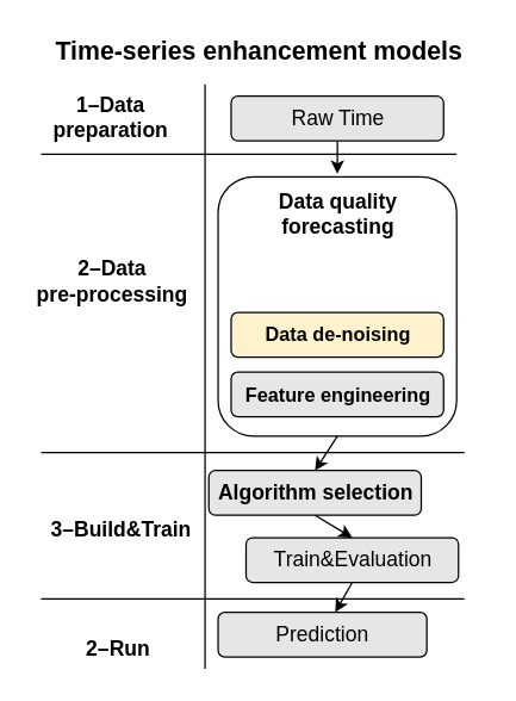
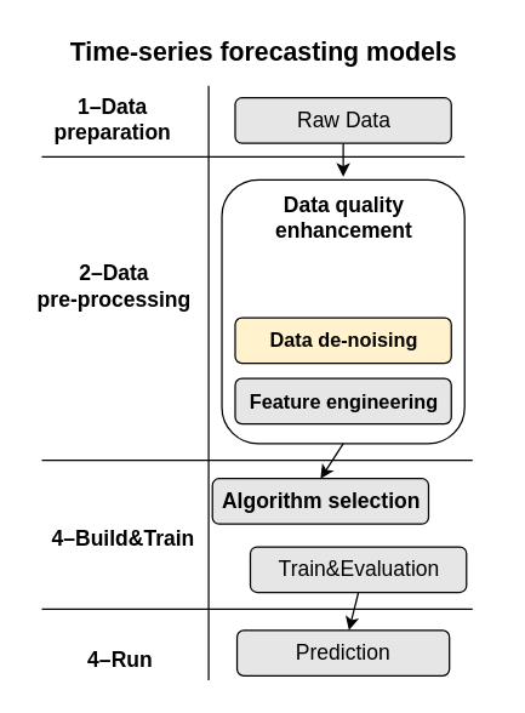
  <mxCell id="0" />
  <mxCell id="1" parent="0" />
  <mxCell id="2" value="" style="rounded=1;whiteSpace=wrap;html=1;fontSize=14;fontColor=#000000;strokeColor=#000000;fillColor=none;" parent="1" vertex="1"><mxGeometry x="145.75" y="118" width="160" height="174" as="geometry" /></mxCell>
  <mxCell id="3" value="" style="endArrow=none;html=1;strokeColor=#000000;align=center;" parent="1" edge="1"><mxGeometry width="50" height="50" relative="1" as="geometry"><mxPoint x="137" y="448" as="sourcePoint" /><mxPoint x="137" y="56" as="targetPoint" /></mxGeometry></mxCell>
- <mxCell id="4" value="&lt;font color=&quot;#000000&quot; size=&quot;1&quot;&gt;&lt;b style=&quot;font-size: 17px&quot;&gt;Time-series enhancement models&lt;/b&gt;&lt;/font&gt;" style="text;html=1;strokeColor=none;fillColor=none;align=center;verticalAlign=middle;whiteSpace=wrap;rounded=0;" parent="1" vertex="1"><mxGeometry x="24" y="20" width="299.25" height="30" as="geometry" /></mxCell>
+ <mxCell id="4" value="&lt;font color=&quot;#000000&quot; size=&quot;1&quot;&gt;&lt;b style=&quot;font-size: 17px&quot;&gt;Time-series forecasting models&lt;/b&gt;&lt;/font&gt;" style="text;html=1;strokeColor=none;fillColor=none;align=center;verticalAlign=middle;whiteSpace=wrap;rounded=0;" parent="1" vertex="1"><mxGeometry x="24" y="20" width="299.25" height="30" as="geometry" /></mxCell>
  <mxCell id="5" style="edgeStyle=none;html=1;exitX=0.5;exitY=1;exitDx=0;exitDy=0;fontSize=14;fontColor=#000000;strokeColor=#000000;entryX=0.5;entryY=0;entryDx=0;entryDy=0;" parent="1" source="6" edge="1"><mxGeometry relative="1" as="geometry"><mxPoint x="225.75" y="116" as="targetPoint" /></mxGeometry></mxCell>
- <mxCell id="6" value="Raw Time" style="rounded=1;whiteSpace=wrap;html=1;fontSize=14;fontColor=#000000;fillColor=#E6E6E6;strokeColor=#000000;" parent="1" vertex="1"><mxGeometry x="154.5" y="64" width="142.5" height="30" as="geometry" /></mxCell>
+ <mxCell id="6" value="Raw Data" style="rounded=1;whiteSpace=wrap;html=1;fontSize=14;fontColor=#000000;fillColor=#E6E6E6;strokeColor=#000000;" parent="1" vertex="1"><mxGeometry x="154.5" y="64" width="142.5" height="30" as="geometry" /></mxCell>
  <mxCell id="7" value="&lt;font color=&quot;#000000&quot; size=&quot;1&quot;&gt;&lt;b style=&quot;font-size: 14px&quot;&gt;1–Data preparation&lt;/b&gt;&lt;/font&gt;" style="text;html=1;strokeColor=none;fillColor=none;align=center;verticalAlign=middle;whiteSpace=wrap;rounded=0;" parent="1" vertex="1"><mxGeometry x="28.75" y="58" width="90" height="40" as="geometry" /></mxCell>
- <mxCell id="8" value="&lt;font color=&quot;#000000&quot; size=&quot;1&quot;&gt;&lt;b style=&quot;font-size: 14px&quot;&gt;3&lt;/b&gt;&lt;/font&gt;&lt;b style=&quot;color: rgb(0 , 0 , 0) ; font-size: 14px&quot;&gt;–&lt;/b&gt;&lt;font color=&quot;#000000&quot; size=&quot;1&quot;&gt;&lt;b style=&quot;font-size: 14px&quot;&gt;Build&amp;amp;Train&lt;/b&gt;&lt;/font&gt;" style="text;html=1;strokeColor=none;fillColor=none;align=center;verticalAlign=middle;whiteSpace=wrap;rounded=0;" parent="1" vertex="1"><mxGeometry x="28.75" y="335" width="104" height="40" as="geometry" /></mxCell>
- <mxCell id="9" value="&lt;font color=&quot;#000000&quot; size=&quot;1&quot;&gt;&lt;b style=&quot;font-size: 14px&quot;&gt;2&lt;/b&gt;&lt;/font&gt;&lt;b style=&quot;color: rgb(0 , 0 , 0) ; font-size: 14px&quot;&gt;–&lt;/b&gt;&lt;font color=&quot;#000000&quot; size=&quot;1&quot;&gt;&lt;b style=&quot;font-size: 14px&quot;&gt;Run&lt;br&gt;&lt;/b&gt;&lt;/font&gt;" style="text;html=1;strokeColor=none;fillColor=none;align=center;verticalAlign=middle;whiteSpace=wrap;rounded=0;" parent="1" vertex="1"><mxGeometry x="34" y="425" width="90" height="20" as="geometry" /></mxCell>
+ <mxCell id="8" value="&lt;font color=&quot;#000000&quot; size=&quot;1&quot;&gt;&lt;b style=&quot;font-size: 14px&quot;&gt;4&lt;/b&gt;&lt;/font&gt;&lt;b style=&quot;color: rgb(0 , 0 , 0) ; font-size: 14px&quot;&gt;–&lt;/b&gt;&lt;font color=&quot;#000000&quot; size=&quot;1&quot;&gt;&lt;b style=&quot;font-size: 14px&quot;&gt;Build&amp;amp;Train&lt;/b&gt;&lt;/font&gt;" style="text;html=1;strokeColor=none;fillColor=none;align=center;verticalAlign=middle;whiteSpace=wrap;rounded=0;" parent="1" vertex="1"><mxGeometry x="28.75" y="335" width="104" height="40" as="geometry" /></mxCell>
+ <mxCell id="9" value="&lt;font color=&quot;#000000&quot; size=&quot;1&quot;&gt;&lt;b style=&quot;font-size: 14px&quot;&gt;4&lt;/b&gt;&lt;/font&gt;&lt;b style=&quot;color: rgb(0 , 0 , 0) ; font-size: 14px&quot;&gt;–&lt;/b&gt;&lt;font color=&quot;#000000&quot; size=&quot;1&quot;&gt;&lt;b style=&quot;font-size: 14px&quot;&gt;Run&lt;br&gt;&lt;/b&gt;&lt;/font&gt;" style="text;html=1;strokeColor=none;fillColor=none;align=center;verticalAlign=middle;whiteSpace=wrap;rounded=0;" parent="1" vertex="1"><mxGeometry x="34" y="425" width="90" height="20" as="geometry" /></mxCell>
  <mxCell id="10" value="&lt;b&gt;Algorithm selection&lt;/b&gt;" style="rounded=1;whiteSpace=wrap;html=1;fontSize=14;fontColor=#000000;fillColor=#E6E6E6;strokeColor=#000000;" parent="1" vertex="1"><mxGeometry x="139.5" y="315" width="142.5" height="30" as="geometry" /></mxCell>
  <mxCell id="11" value="" style="endArrow=none;html=1;strokeColor=#000000;" parent="1" edge="1"><mxGeometry width="50" height="50" relative="1" as="geometry"><mxPoint x="311" y="401" as="sourcePoint" /><mxPoint x="27" y="401" as="targetPoint" /></mxGeometry></mxCell>
- <mxCell id="12" value="Prediction" style="rounded=1;whiteSpace=wrap;html=1;fontSize=14;fontColor=#000000;fillColor=#E6E6E6;strokeColor=#000000;align=center;" parent="1" vertex="1"><mxGeometry x="145.75" y="410" width="140" height="30" as="geometry" /></mxCell>
+ <mxCell id="12" value="Prediction" style="rounded=1;whiteSpace=wrap;html=1;fontSize=14;fontColor=#000000;fillColor=#E6E6E6;strokeColor=#000000;align=center;" parent="1" vertex="1"><mxGeometry x="155.75" y="415" width="140" height="30" as="geometry" /></mxCell>
  <mxCell id="13" value="&lt;font color=&quot;#000000&quot; size=&quot;1&quot;&gt;&lt;b style=&quot;font-size: 14px&quot;&gt;2&lt;/b&gt;&lt;/font&gt;&lt;b style=&quot;color: rgb(0 , 0 , 0) ; font-size: 14px&quot;&gt;–&lt;/b&gt;&lt;font color=&quot;#000000&quot; size=&quot;1&quot;&gt;&lt;b style=&quot;font-size: 14px&quot;&gt;Data &lt;br&gt;pre-processing&lt;/b&gt;&lt;/font&gt;" style="text;html=1;strokeColor=none;fillColor=none;align=center;verticalAlign=middle;whiteSpace=wrap;rounded=0;" parent="1" vertex="1"><mxGeometry x="20" y="168" width="110" height="40" as="geometry" /></mxCell>
  <mxCell id="14" value="" style="endArrow=none;html=1;strokeColor=#000000;" parent="1" edge="1"><mxGeometry width="50" height="50" relative="1" as="geometry"><mxPoint x="305.75" y="103" as="sourcePoint" /><mxPoint x="27" y="103" as="targetPoint" /></mxGeometry></mxCell>
  <mxCell id="15" value="" style="endArrow=none;html=1;strokeColor=#000000;" parent="1" edge="1"><mxGeometry width="50" height="50" relative="1" as="geometry"><mxPoint x="311" y="303" as="sourcePoint" /><mxPoint x="27" y="303" as="targetPoint" /></mxGeometry></mxCell>
  <mxCell id="16" value="&lt;b&gt;&lt;span style=&quot;font-size: 13px&quot;&gt;Data d&lt;/span&gt;&lt;span style=&quot;font-size: 13px&quot;&gt;e-noising&lt;/span&gt;&lt;/b&gt;" style="rounded=1;whiteSpace=wrap;html=1;fontSize=13;fontColor=#000000;fillColor=#fff2cc;strokeColor=#000000;" parent="1" vertex="1"><mxGeometry x="154.5" y="209" width="142.5" height="30" as="geometry" /></mxCell>
  <mxCell id="17" value="&lt;span style=&quot;font-size: 13px&quot;&gt;&lt;b&gt;Feature engineering&lt;/b&gt;&lt;/span&gt;" style="rounded=1;whiteSpace=wrap;html=1;fontSize=13;fontColor=#000000;fillColor=#E6E6E6;strokeColor=#000000;" parent="1" vertex="1"><mxGeometry x="154.5" y="249" width="142.5" height="30" as="geometry" /></mxCell>
  <mxCell id="18" style="edgeStyle=none;html=1;exitX=0.5;exitY=1;exitDx=0;exitDy=0;entryX=0.5;entryY=0;entryDx=0;entryDy=0;fontSize=14;fontColor=#000000;strokeColor=#000000;" parent="1" source="2" target="10" edge="1"><mxGeometry relative="1" as="geometry"><mxPoint x="225.75" y="299" as="sourcePoint" /></mxGeometry></mxCell>
- <mxCell id="19" value="&lt;span style=&quot;font-size: 14px&quot;&gt;&lt;b&gt;Data quality forecasting&lt;/b&gt;&lt;/span&gt;" style="rounded=1;whiteSpace=wrap;html=1;fontSize=14;fontColor=#000000;fillColor=none;strokeColor=none;" vertex="1" parent="1"><mxGeometry x="154.5" y="128" width="142.5" height="29.5" as="geometry" /></mxCell>
+ <mxCell id="19" value="&lt;span style=&quot;font-size: 14px&quot;&gt;&lt;b&gt;Data quality enhancement&lt;/b&gt;&lt;/span&gt;" style="rounded=1;whiteSpace=wrap;html=1;fontSize=14;fontColor=#000000;fillColor=none;strokeColor=none;" vertex="1" parent="1"><mxGeometry x="154.5" y="128" width="142.5" height="29.5" as="geometry" /></mxCell>
  <mxCell id="20" value="Train&amp;amp;Evaluation" style="rounded=1;whiteSpace=wrap;html=1;fontSize=14;fontColor=#000000;fillColor=#E6E6E6;strokeColor=#000000;" vertex="1" parent="1"><mxGeometry x="164.5" y="360" width="142.5" height="30" as="geometry" /></mxCell>
  <mxCell id="21" style="edgeStyle=none;html=1;exitX=0.5;exitY=1;exitDx=0;exitDy=0;fontSize=14;fontColor=#000000;strokeColor=#000000;" edge="1" parent="1" source="20" target="12"><mxGeometry relative="1" as="geometry"><mxPoint x="235.75" y="294" as="sourcePoint" /><mxPoint x="235.75" y="325" as="targetPoint" /></mxGeometry></mxCell>
- <mxCell id="22" style="edgeStyle=none;html=1;exitX=0.5;exitY=1;exitDx=0;exitDy=0;entryX=0.5;entryY=0;entryDx=0;entryDy=0;fontSize=14;fontColor=#000000;strokeColor=#000000;" edge="1" parent="1" source="10" target="20"><mxGeometry relative="1" as="geometry"><mxPoint x="245.75" y="304" as="sourcePoint" /><mxPoint x="245.75" y="335" as="targetPoint" /></mxGeometry></mxCell>
